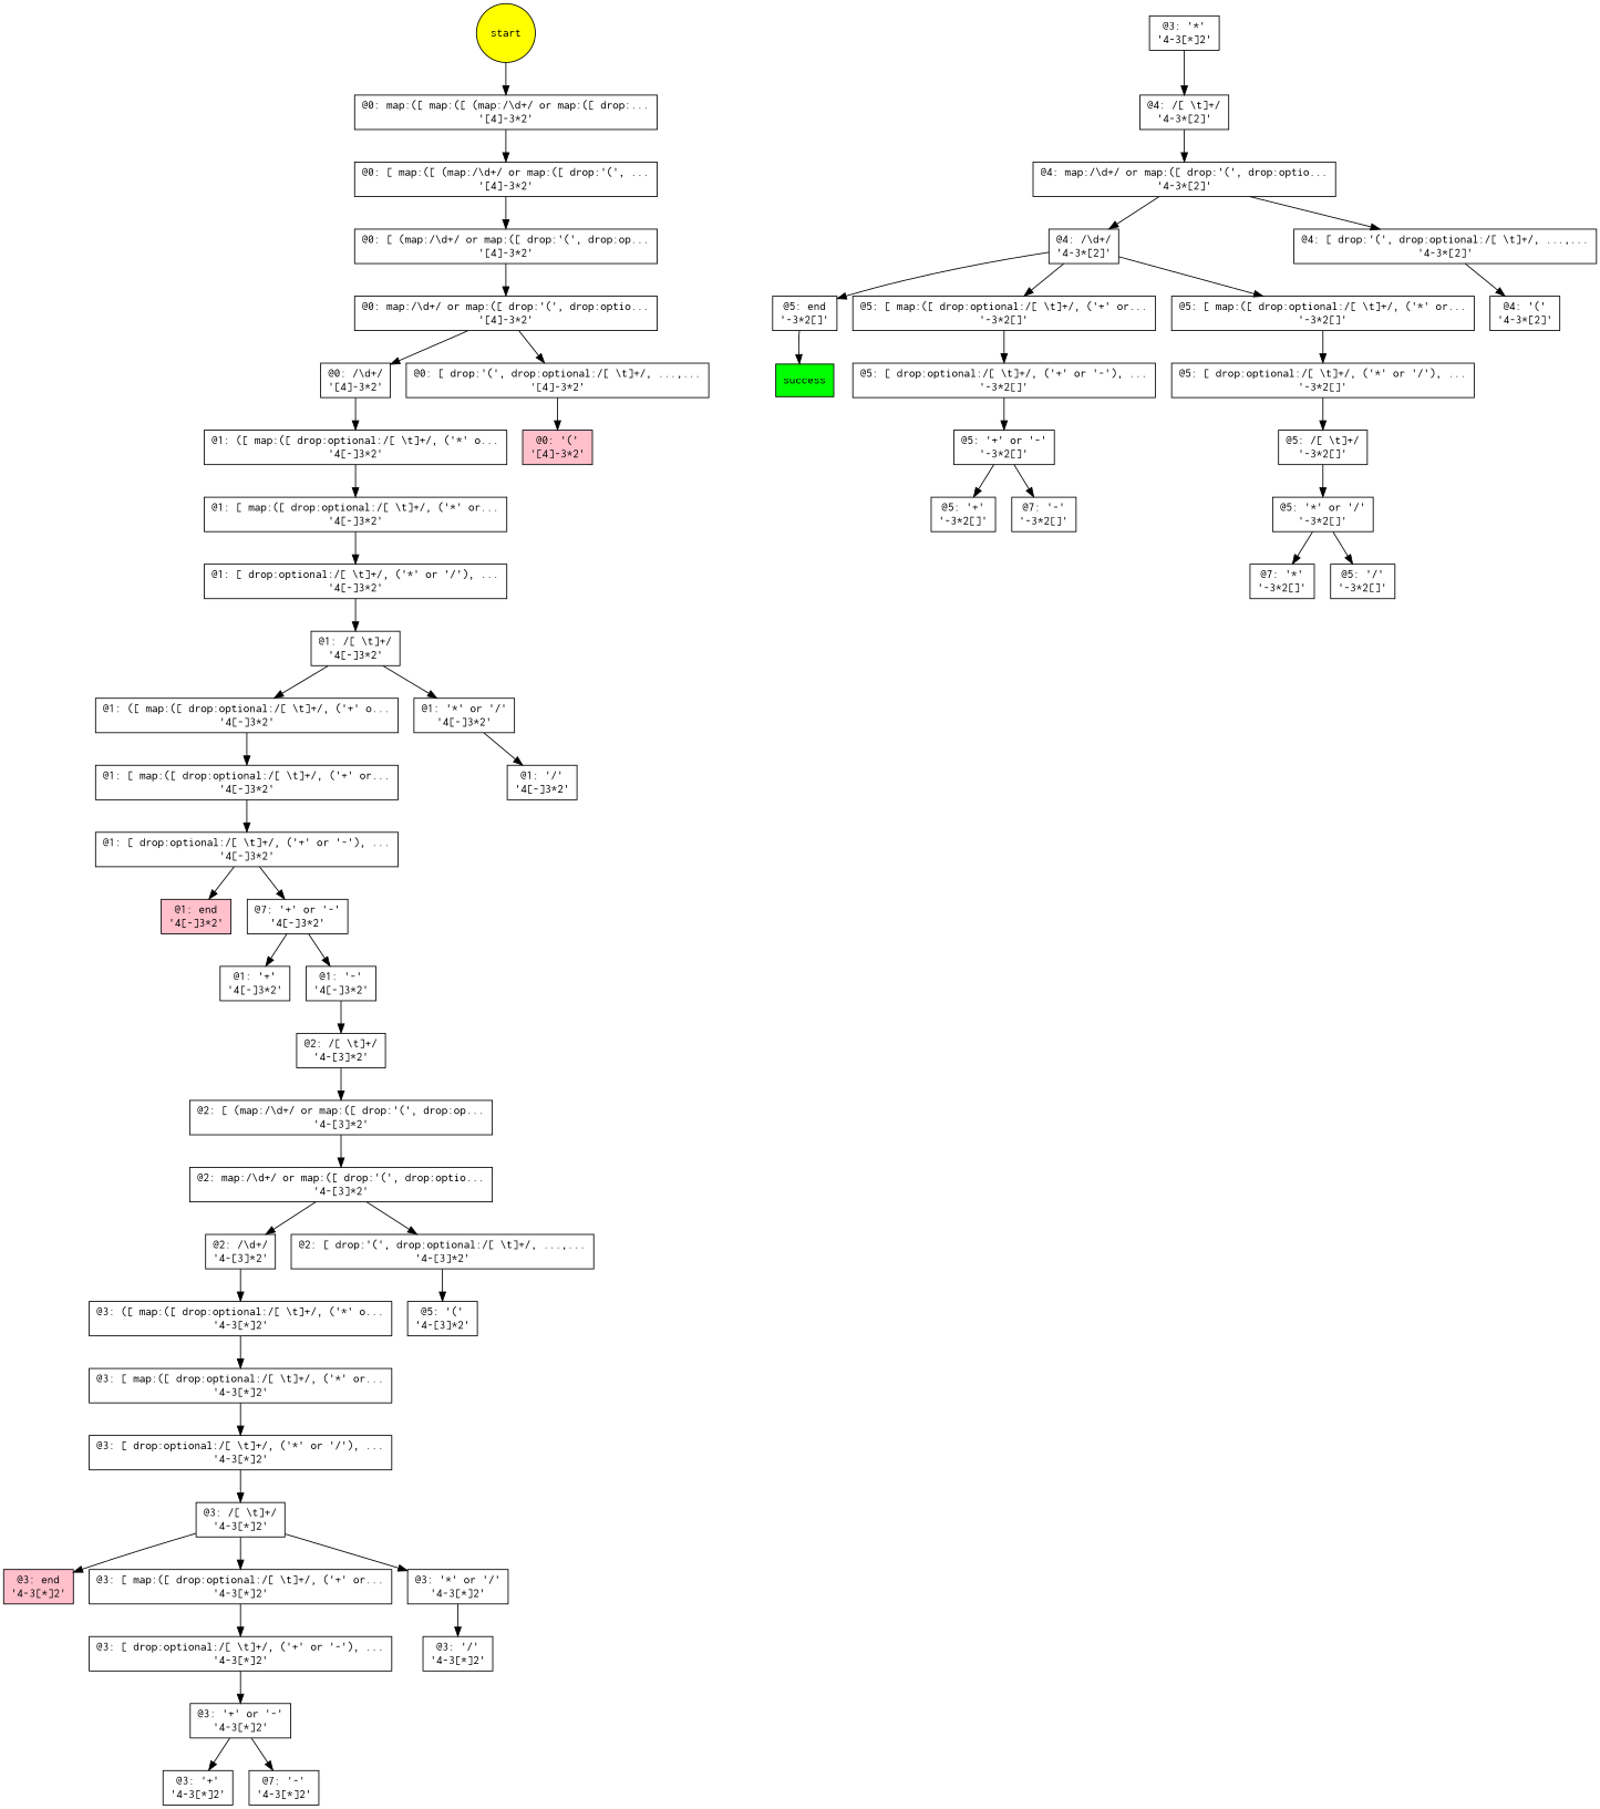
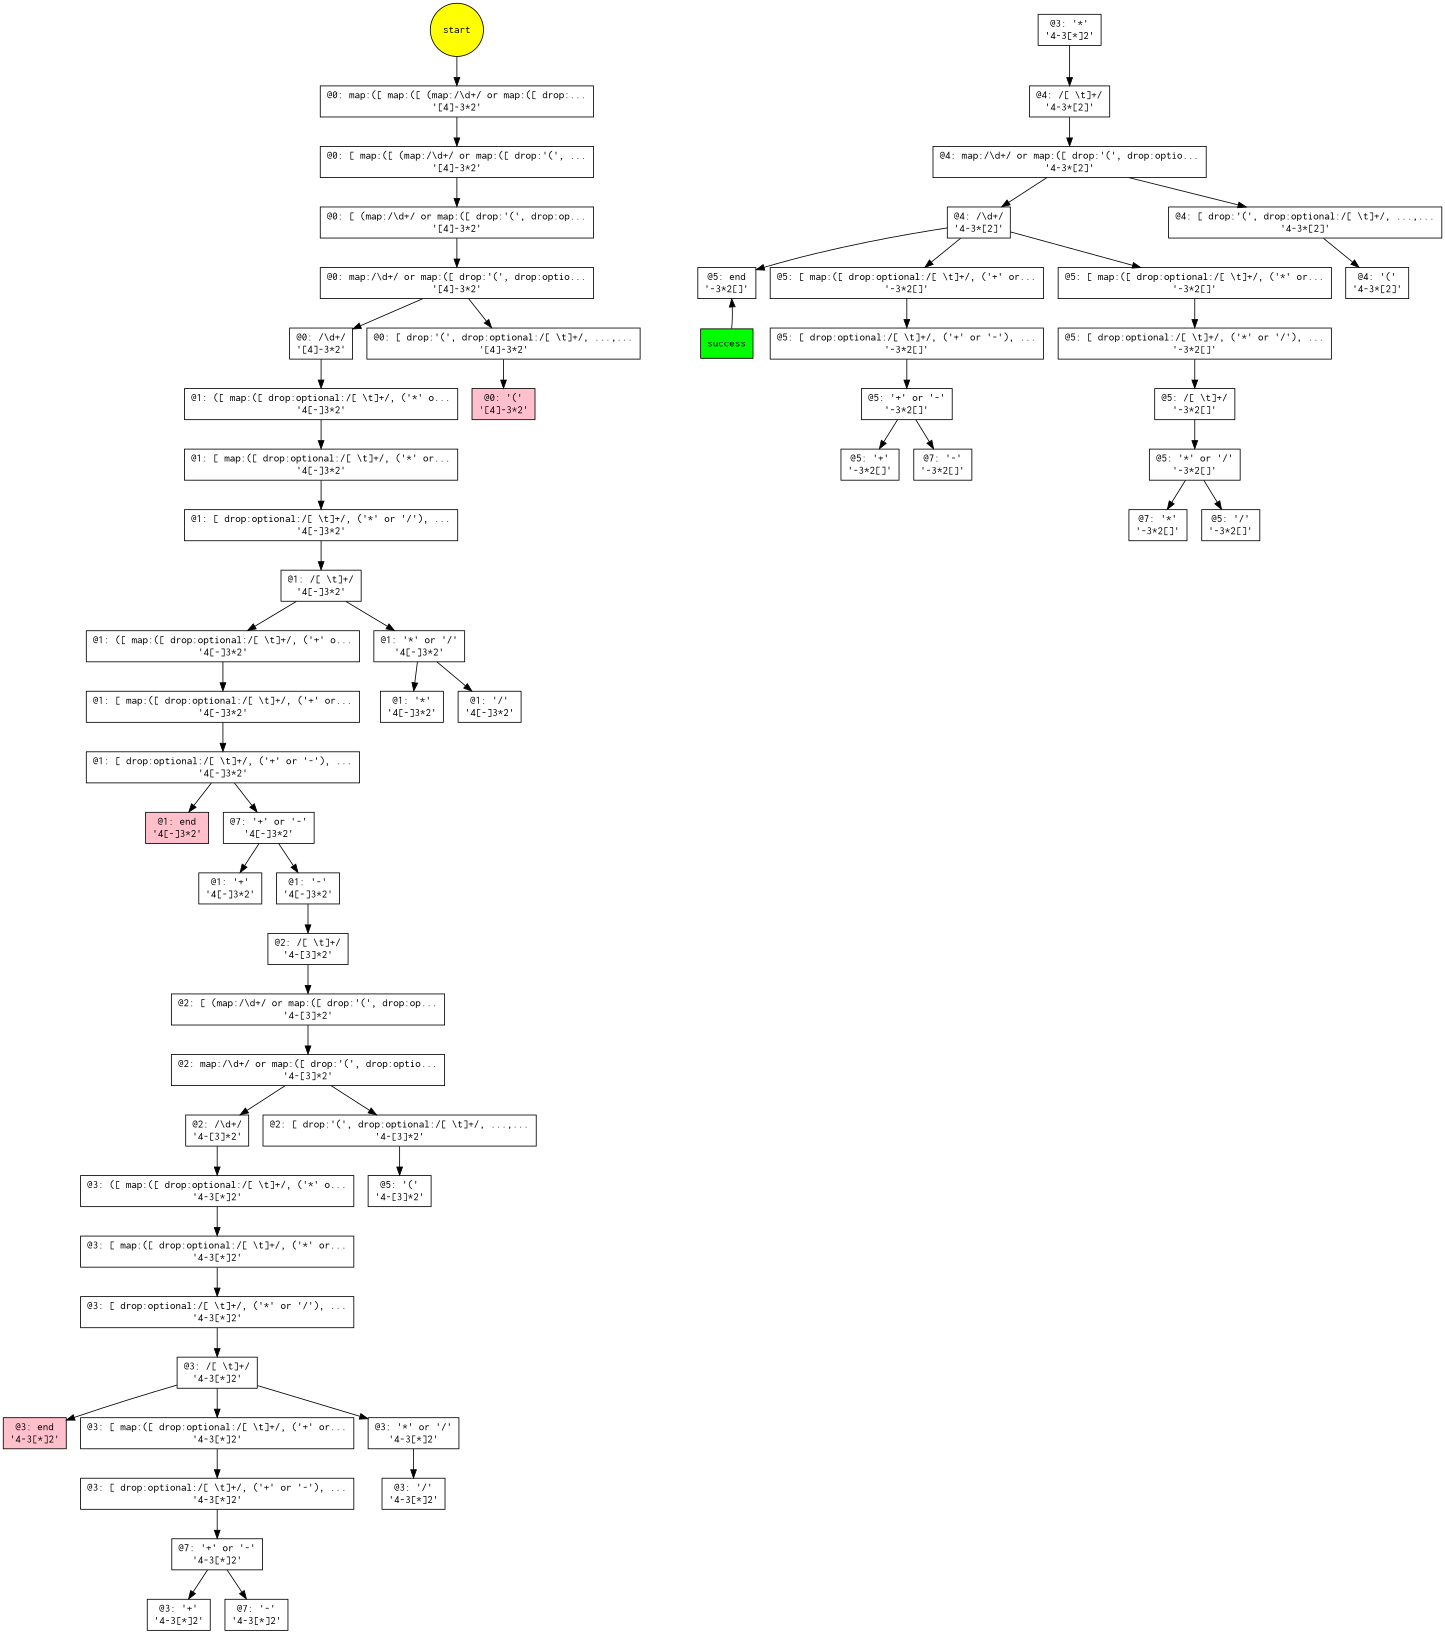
  digraph {
    node [fontname=Courier shape=rect]
    start [fillcolor=yellow shape=circle style=filled]
    n2 [label="@0: map:([ map:([ (map:/\\d+/ or map:([ drop:...\n'[4]-3*2'"]
    n3 [label="@0: [ map:([ (map:/\\d+/ or map:([ drop:'(', ...\n'[4]-3*2'"]
    n4 [label="@0: [ (map:/\\d+/ or map:([ drop:'(', drop:op...\n'[4]-3*2'"]
    n5 [label="@0: map:/\\d+/ or map:([ drop:'(', drop:optio...\n'[4]-3*2'"]
    n6 [label="@0: /\\d+/\n'[4]-3*2'"]
    n7 [label="@0: [ drop:'(', drop:optional:/[ \\t]+/, ...,...\n'[4]-3*2'"]
    n8 [label="@1: ([ map:([ drop:optional:/[ \\t]+/, ('*' o...\n'4[-]3*2'"]
    n9 [fillcolor=pink label="@0: '('\n'[4]-3*2'" style=filled]
    n10 [label="@1: [ map:([ drop:optional:/[ \\t]+/, ('*' or...\n'4[-]3*2'"]
    n11 [label="@1: [ drop:optional:/[ \\t]+/, ('*' or '/'), ...\n'4[-]3*2'"]
    n12 [label="@1: /[ \\t]+/\n'4[-]3*2'"]
    n13 [label="@1: ([ map:([ drop:optional:/[ \\t]+/, ('+' o...\n'4[-]3*2'"]
    n14 [label="@1: '*' or '/'\n'4[-]3*2'"]
    n15 [label="@1: [ map:([ drop:optional:/[ \\t]+/, ('+' or...\n'4[-]3*2'"]
+   n16 [label="@1: '*'\n'4[-]3*2'"]
    n17 [label="@1: '/'\n'4[-]3*2'"]
    n18 [label="@1: [ drop:optional:/[ \\t]+/, ('+' or '-'), ...\n'4[-]3*2'"]
    n19 [fillcolor=pink label="@1: end\n'4[-]3*2'" style=filled]
    n20 [label="@7: '+' or '-'\n'4[-]3*2'"]
    n21 [label="@1: '+'\n'4[-]3*2'"]
    n22 [label="@1: '-'\n'4[-]3*2'"]
    n23 [label="@2: /[ \\t]+/\n'4-[3]*2'"]
    n24 [label="@2: [ (map:/\\d+/ or map:([ drop:'(', drop:op...\n'4-[3]*2'"]
    n25 [label="@2: map:/\\d+/ or map:([ drop:'(', drop:optio...\n'4-[3]*2'"]
    n26 [label="@2: /\\d+/\n'4-[3]*2'"]
    n27 [label="@2: [ drop:'(', drop:optional:/[ \\t]+/, ...,...\n'4-[3]*2'"]
    n28 [label="@3: ([ map:([ drop:optional:/[ \\t]+/, ('*' o...\n'4-3[*]2'"]
    n29 [label="@5: '('\n'4-[3]*2'"]
    n30 [label="@3: [ map:([ drop:optional:/[ \\t]+/, ('*' or...\n'4-3[*]2'"]
    n31 [label="@3: [ drop:optional:/[ \\t]+/, ('*' or '/'), ...\n'4-3[*]2'"]
    n32 [label="@3: /[ \\t]+/\n'4-3[*]2'"]
    n33 [fillcolor=pink label="@3: end\n'4-3[*]2'" style=filled]
    n34 [label="@3: [ map:([ drop:optional:/[ \\t]+/, ('+' or...\n'4-3[*]2'"]
    n35 [label="@3: '*' or '/'\n'4-3[*]2'"]
    n36 [label="@3: [ drop:optional:/[ \\t]+/, ('+' or '-'), ...\n'4-3[*]2'"]
    n37 [label="@3: '/'\n'4-3[*]2'"]
-   n38 [label="@3: '+' or '-'\n'4-3[*]2'"]
+   n38 [label="@7: '+' or '-'\n'4-3[*]2'"]
    n39 [label="@3: '*'\n'4-3[*]2'"]
    n40 [label="@4: /[ \\t]+/\n'4-3*[2]'"]
    n41 [label="@4: map:/\\d+/ or map:([ drop:'(', drop:optio...\n'4-3*[2]'"]
    n42 [label="@4: /\\d+/\n'4-3*[2]'"]
    n43 [label="@4: [ drop:'(', drop:optional:/[ \\t]+/, ...,...\n'4-3*[2]'"]
    n44 [label="@5: end\n'-3*2[]'"]
    n45 [label="@5: [ map:([ drop:optional:/[ \\t]+/, ('+' or...\n'-3*2[]'"]
    n46 [label="@5: [ map:([ drop:optional:/[ \\t]+/, ('*' or...\n'-3*2[]'"]
    n47 [label="@4: '('\n'4-3*[2]'"]
    success [fillcolor=green style=filled]
    n49 [label="@5: [ drop:optional:/[ \\t]+/, ('+' or '-'), ...\n'-3*2[]'"]
    n50 [label="@5: [ drop:optional:/[ \\t]+/, ('*' or '/'), ...\n'-3*2[]'"]
    n51 [label="@5: '+' or '-'\n'-3*2[]'"]
    n52 [label="@5: /[ \\t]+/\n'-3*2[]'"]
    n53 [label="@5: '*' or '/'\n'-3*2[]'"]
    n54 [label="@7: '*'\n'-3*2[]'"]
    n55 [label="@5: '/'\n'-3*2[]'"]
    n56 [label="@3: '+'\n'4-3[*]2'"]
    n57 [label="@7: '-'\n'4-3[*]2'"]
    n58 [label="@5: '+'\n'-3*2[]'"]
    n59 [label="@7: '-'\n'-3*2[]'"]
    start -> n2
    n2 -> n3
    n3 -> n4
    n4 -> n5
    n5 -> n6
    n5 -> n7
    n6 -> n8
    n7 -> n9
    n8 -> n10
    n10 -> n11
    n11 -> n12
    n12 -> n13
    n12 -> n14
    n13 -> n15
+   n14 -> n16
    n14 -> n17
    n15 -> n18
    n18 -> n19
    n18 -> n20
    n20 -> n21
    n20 -> n22
    n22 -> n23
    n23 -> n24
    n24 -> n25
    n25 -> n26
    n25 -> n27
    n26 -> n28
    n27 -> n29
    n28 -> n30
    n30 -> n31
    n31 -> n32
    n32 -> n33
    n32 -> n34
    n32 -> n35
    n34 -> n36
    n35 -> n37
    n36 -> n38
    n38 -> n56
    n38 -> n57
    n39 -> n40
    n40 -> n41
    n41 -> n42
    n41 -> n43
    n42 -> n44
    n42 -> n45
    n42 -> n46
    n43 -> n47
-   n44 -> success
+   success -> n44
    n45 -> n49
    n46 -> n50
    n49 -> n51
    n50 -> n52
    n51 -> n58
    n51 -> n59
    n52 -> n53
    n53 -> n54
    n53 -> n55
  }
